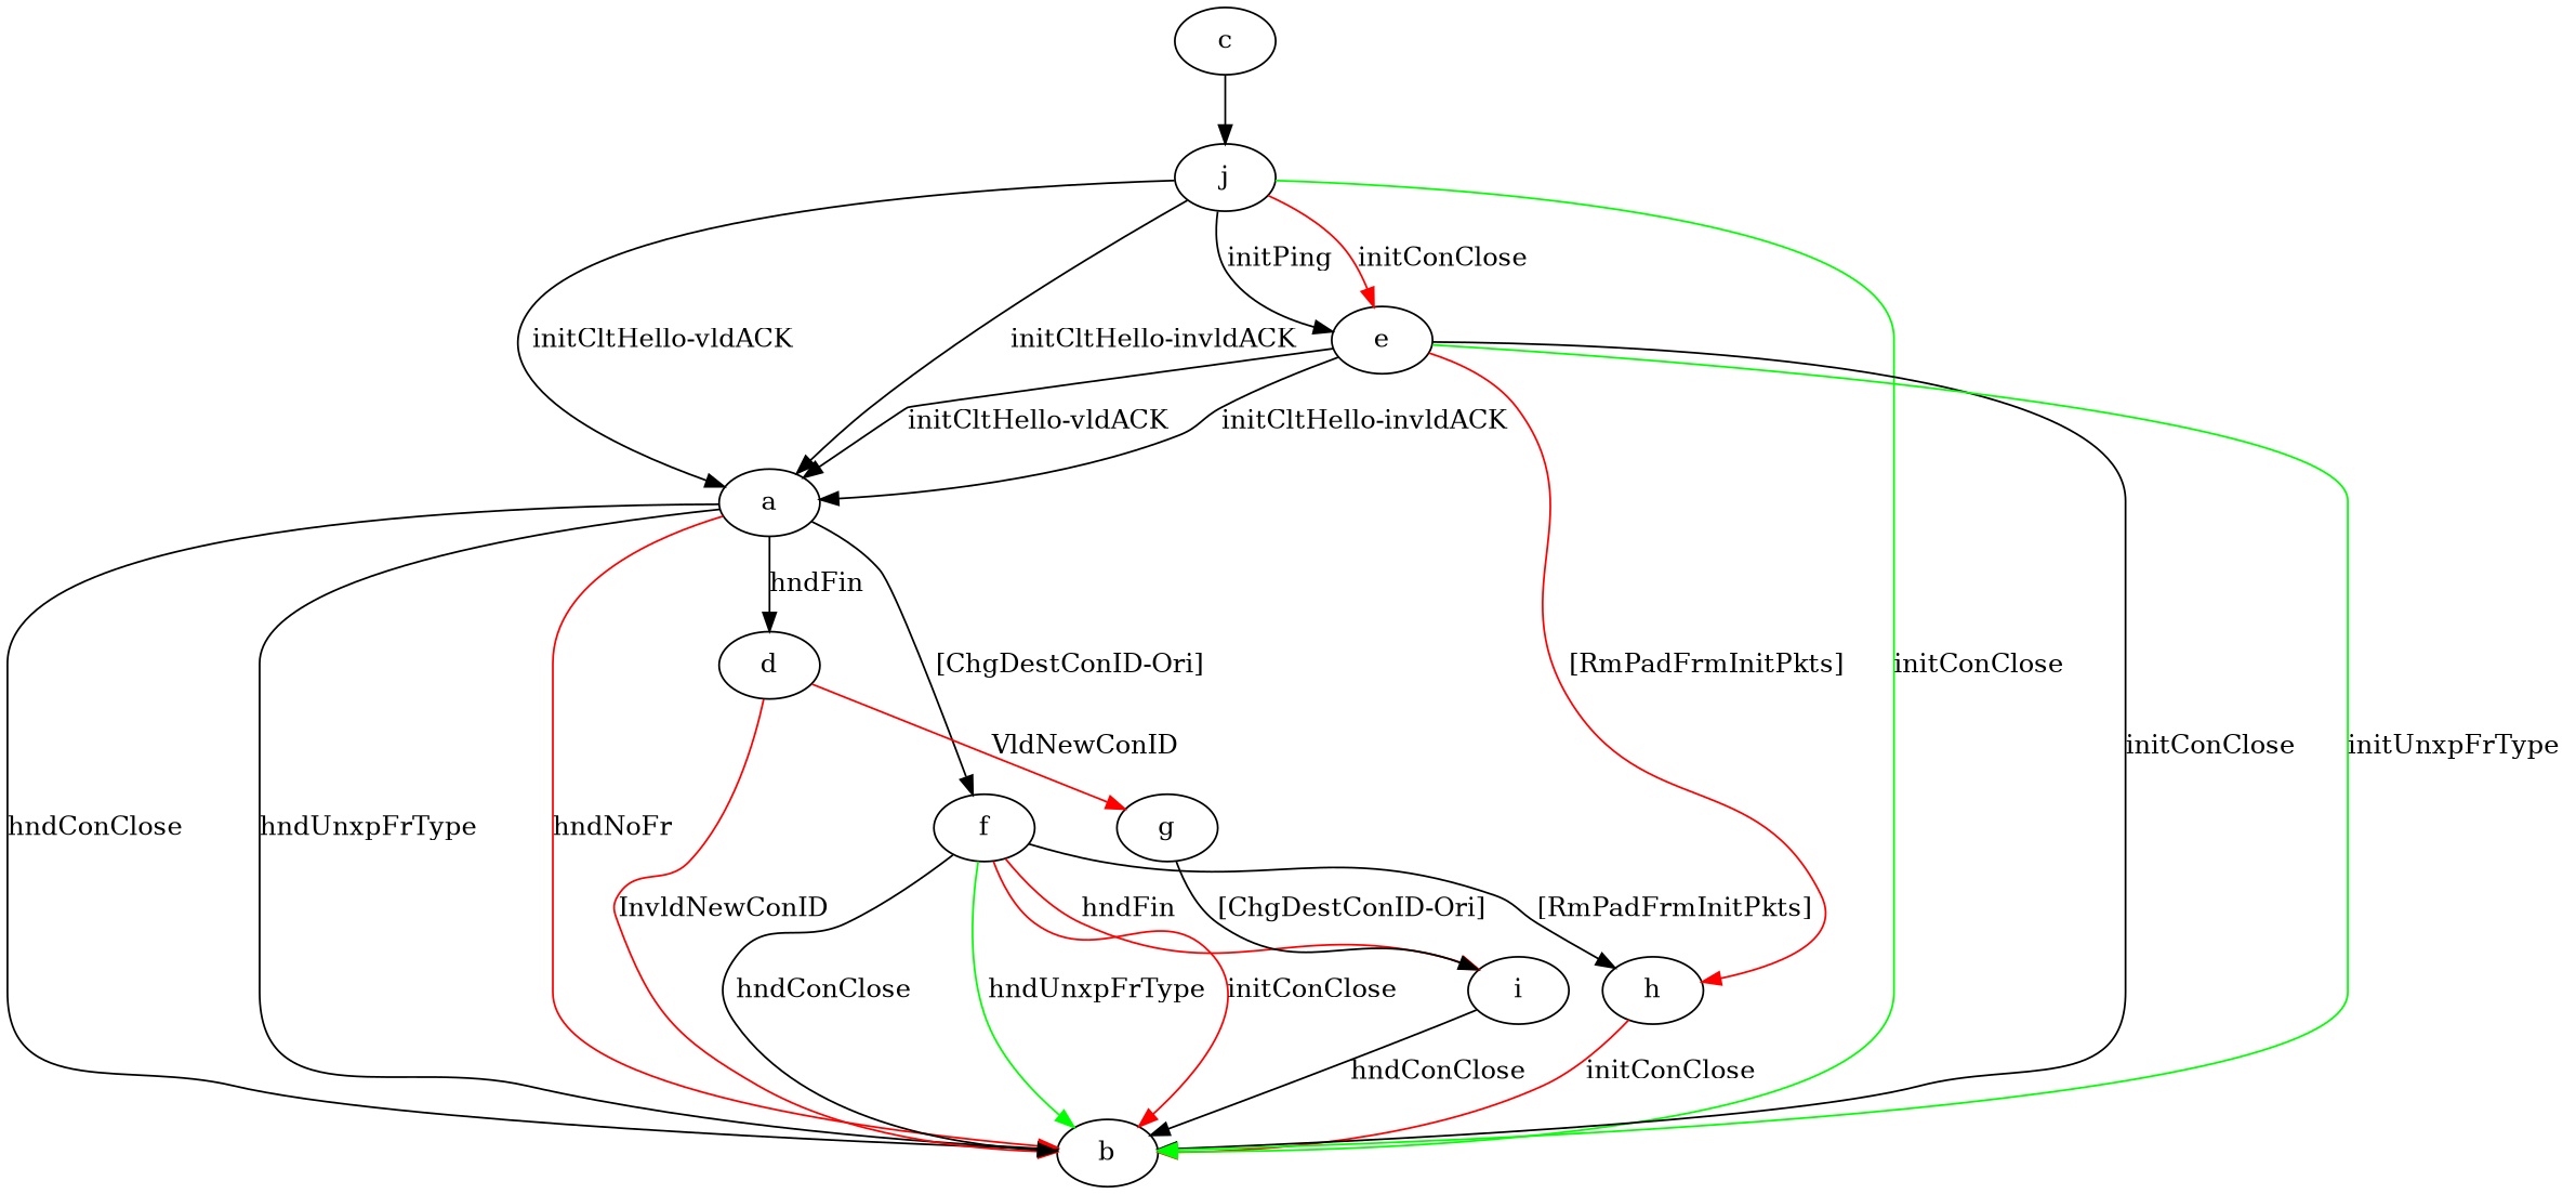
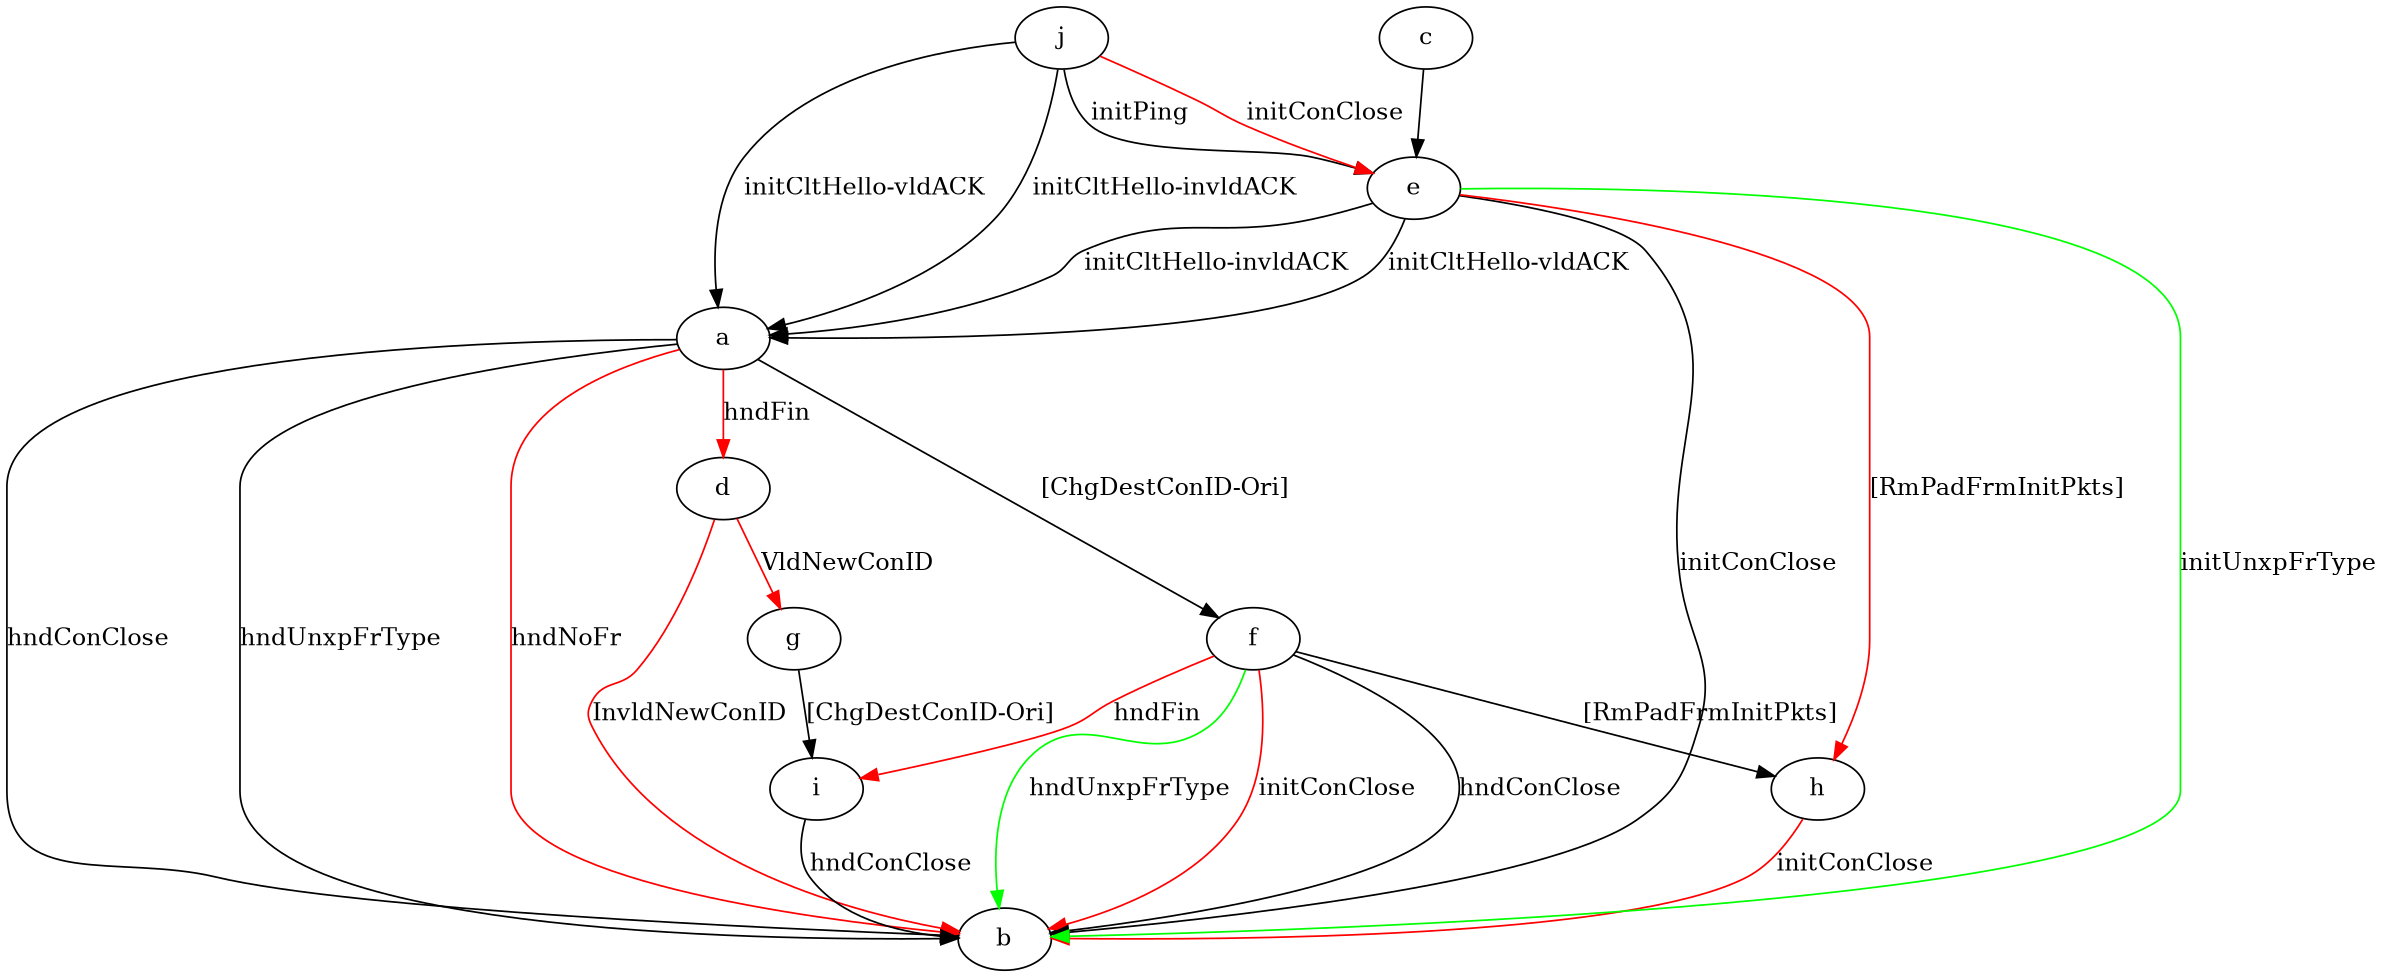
  digraph {
    fontname="DejaVu Serif"
    node [fontname="DejaVu Serif"]
    edge [fontname="DejaVu Serif"]
    a
    b
    d
    f
    g
    i
    h
    c
    j
    e
    a -> b [label="hndConClose "]
    a -> b [label="hndUnxpFrType "]
    a -> b [color=red label="hndNoFr "]
-   a -> d [label="hndFin "]
+   a -> d [label="hndFin " color=red]
    a -> f [label="[ChgDestConID-Ori] "]
    d -> b [color=red label="InvldNewConID "]
    d -> g [color=red label="VldNewConID "]
    f -> b [label="hndConClose "]
    f -> b [color=green label="hndUnxpFrType "]
    f -> b [color=red label="initConClose "]
    f -> i [color=red label="hndFin "]
    f -> h [label="[RmPadFrmInitPkts] "]
    g -> i [label="[ChgDestConID-Ori] "]
    i -> b [label="hndConClose "]
    h -> b [color=red label="initConClose "]
-   c -> j
+   c -> e
    j -> a [label="initCltHello-vldACK "]
    j -> a [label="initCltHello-invldACK "]
-   j -> b [color=green label="initConClose "]
    j -> e [label="initPing "]
    j -> e [color=red label="initConClose "]
    e -> a [label="initCltHello-vldACK "]
    e -> a [label="initCltHello-invldACK "]
    e -> b [label="initConClose "]
    e -> b [color=green label="initUnxpFrType "]
    e -> h [color=red label="[RmPadFrmInitPkts] "]
  }
